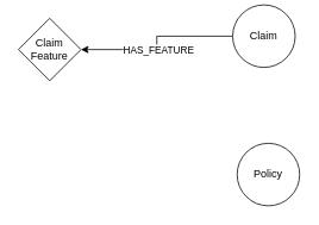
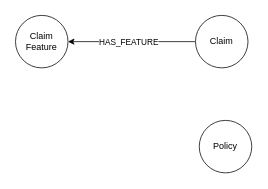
  <mxCell id="0" />
  <mxCell id="1" parent="0" />
  <mxCell id="2" style="edgeStyle=orthogonalEdgeStyle;rounded=0;orthogonalLoop=1;jettySize=auto;html=1;" edge="1" parent="1" source="4" target="5"><mxGeometry relative="1" as="geometry" /></mxCell>
  <mxCell id="3" value="HAS_FEATURE" style="edgeLabel;html=1;align=center;verticalAlign=middle;resizable=0;points=[];" vertex="1" connectable="0" parent="2"><mxGeometry x="0.153" y="2" relative="1" as="geometry"><mxPoint x="8" y="-2" as="offset" /></mxGeometry></mxCell>
- <mxCell id="4" value="Claim" style="ellipse;whiteSpace=wrap;html=1;aspect=fixed;" vertex="1" parent="1"><mxGeometry x="260" y="5" width="70" height="70" as="geometry" /></mxCell>
- <mxCell id="5" value="Claim&lt;br&gt;Feature" style="rhombus;whiteSpace=wrap;html=1;aspect=fixed;" vertex="1" parent="1"><mxGeometry x="20" y="20" width="70" height="70" as="geometry" /></mxCell>
+ <mxCell id="4" value="Claim" style="ellipse;whiteSpace=wrap;html=1;aspect=fixed;" vertex="1" parent="1"><mxGeometry x="260" y="20" width="70" height="70" as="geometry" /></mxCell>
+ <mxCell id="5" value="Claim&lt;br&gt;Feature" style="ellipse;whiteSpace=wrap;html=1;aspect=fixed;" vertex="1" parent="1"><mxGeometry x="20" y="20" width="70" height="70" as="geometry" /></mxCell>
  <mxCell id="6" value="Policy" style="ellipse;whiteSpace=wrap;html=1;aspect=fixed;" vertex="1" parent="1"><mxGeometry x="265" y="160" width="70" height="70" as="geometry" /></mxCell>
